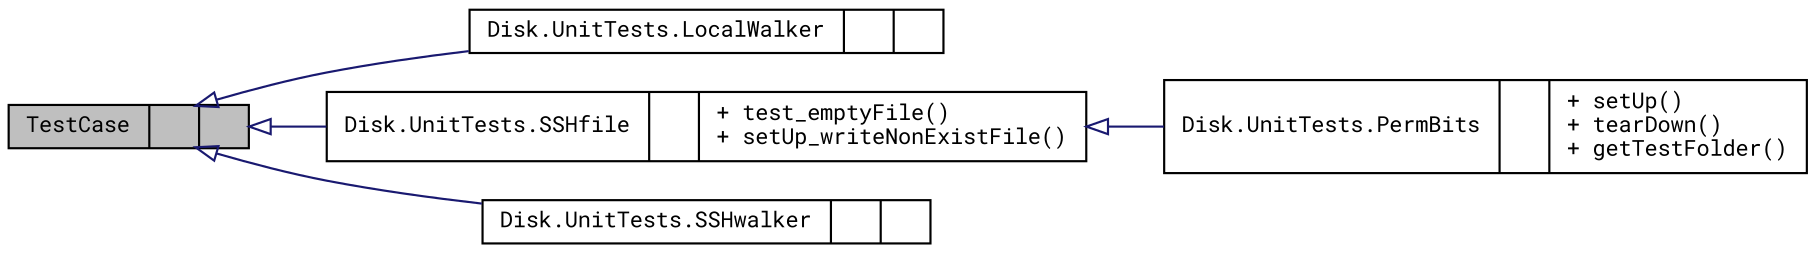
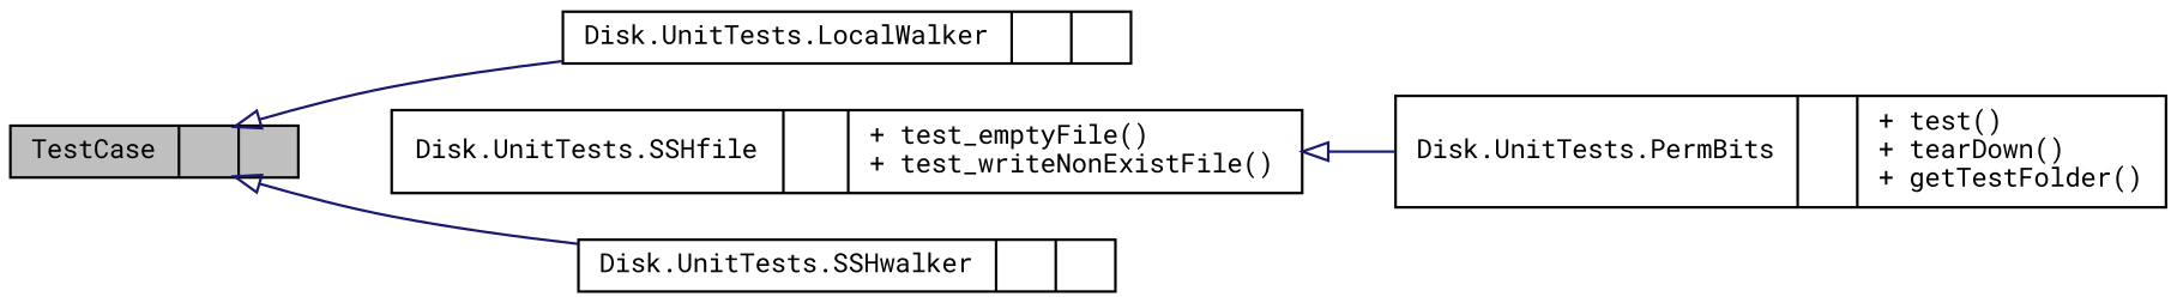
  digraph {
    fontname="Roboto Mono"
    rankdir=LR
    node [color=black fontname="Roboto Mono" fontsize=10 shape=record]
    edge [arrowtail=onormal color=midnightblue dir=back fontname="Roboto Mono" fontsize=10 labelfontname=Helvetica labelfontsize=10 style=solid]
    n1 [fillcolor=grey75 fontcolor=black height=0.2 label="{TestCase\n||}" style=filled width=0.4]
    n2 [height=0.2 label="{Disk.UnitTests.LocalWalker\n||}" width=0.4]
-   n3 [height=0.2 label="{Disk.UnitTests.SSHfile\n||+ test_emptyFile()\l+ setUp_writeNonExistFile()\l}" width=0.4]
+   n3 [height=0.2 label="{Disk.UnitTests.SSHfile\n||+ test_emptyFile()\l+ test_writeNonExistFile()\l}" width=0.4]
    n4 [height=0.2 label="{Disk.UnitTests.SSHwalker\n||}" width=0.4]
-   n5 [height=0.2 label="{Disk.UnitTests.PermBits\n||+ setUp()\l+ tearDown()\l+ getTestFolder()\l}" width=0.4]
+   n5 [height=0.2 label="{Disk.UnitTests.PermBits\n||+ test()\l+ tearDown()\l+ getTestFolder()\l}" width=0.4]
    n1 -> n2
-   n1 -> n3
    n1 -> n4
    n3 -> n5
  }
